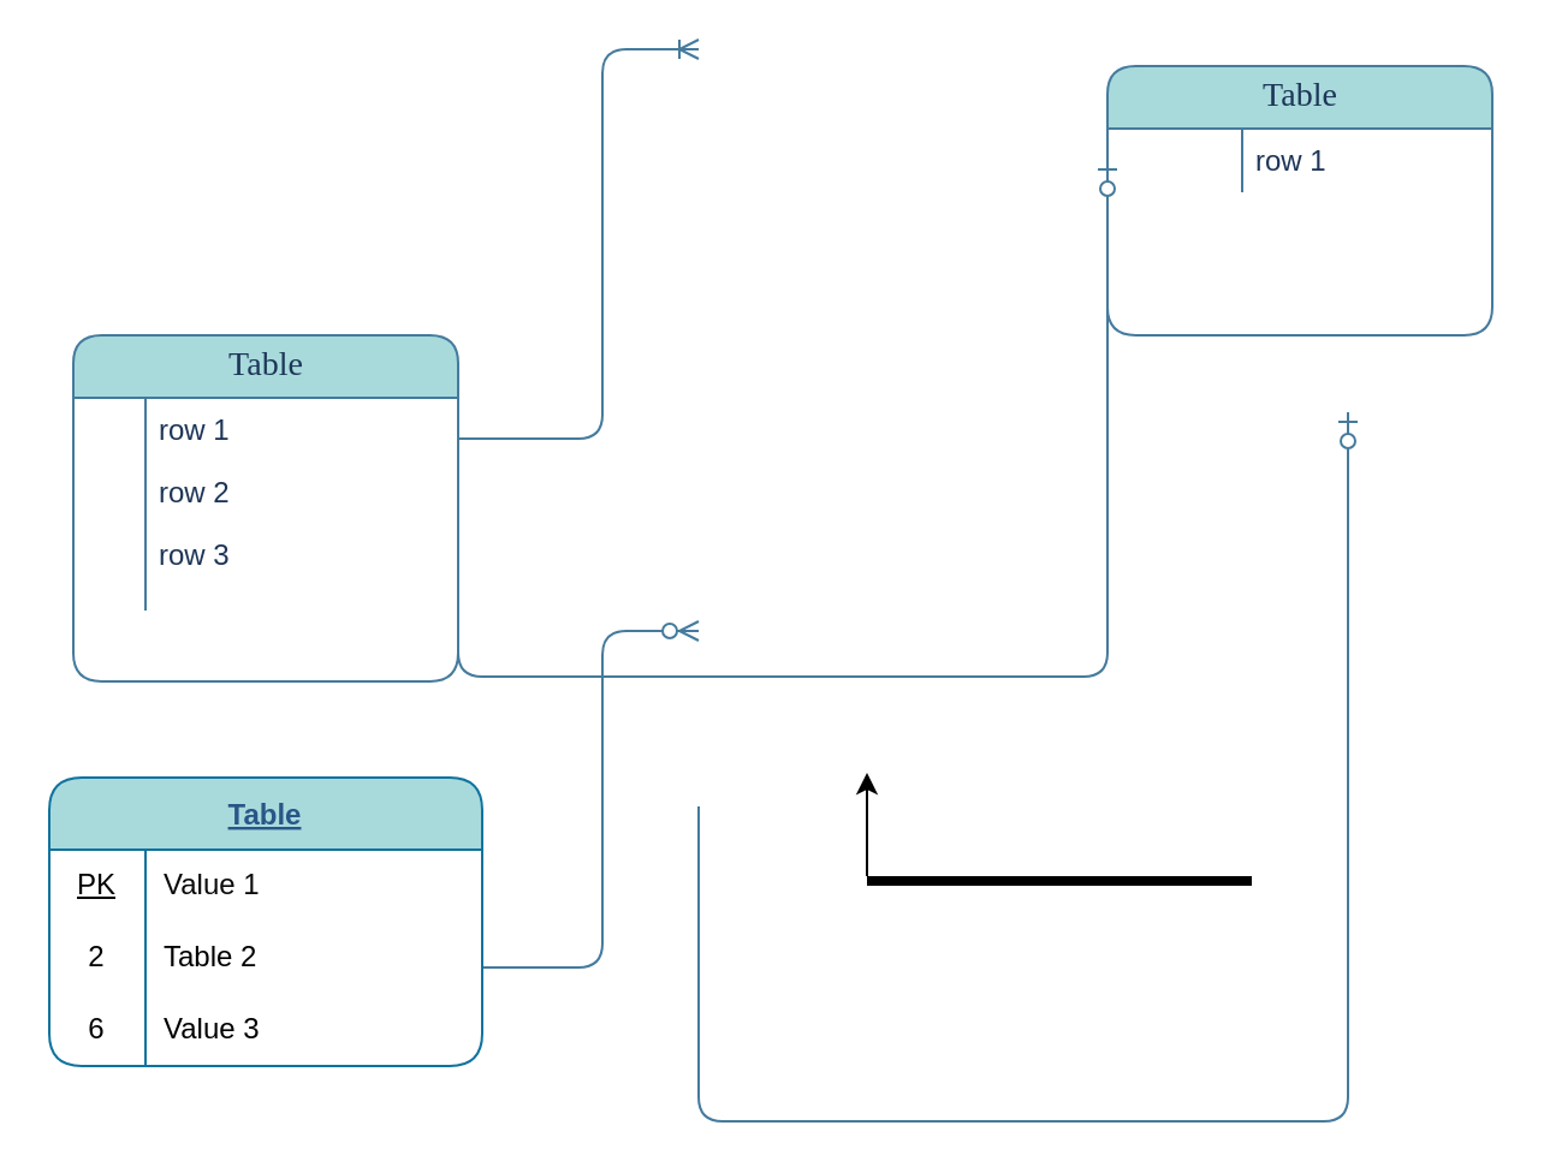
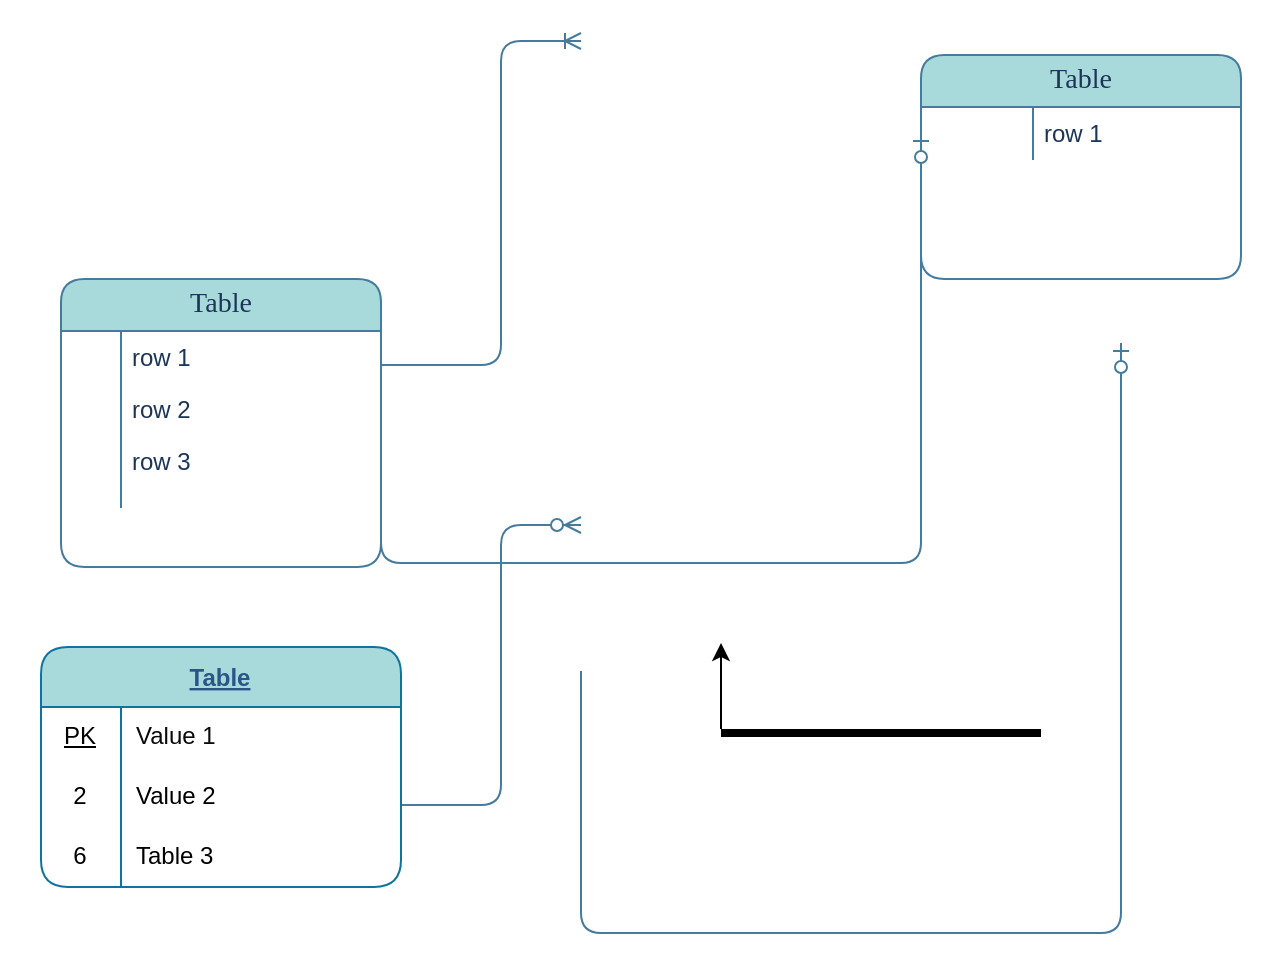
  <mxCell id="0" />
  <mxCell id="1" parent="0" />
  <mxCell id="2" value="Table" style="swimlane;html=1;fontStyle=0;childLayout=stackLayout;horizontal=1;startSize=26;fillColor=#A8DADC;horizontalStack=0;resizeParent=1;resizeLast=0;collapsible=1;marginBottom=0;swimlaneFillColor=#ffffff;align=center;rounded=1;shadow=0;comic=0;labelBackgroundColor=none;strokeWidth=1;fontFamily=Verdana;fontSize=14;strokeColor=#457B9D;fontColor=#1D3557;" parent="1" vertex="1"><mxGeometry x="460" y="27" width="160" height="112" as="geometry" /></mxCell>
  <mxCell id="3" value="row 1" style="shape=partialRectangle;top=0;left=0;right=0;bottom=0;html=1;align=left;verticalAlign=top;fillColor=none;spacingLeft=60;spacingRight=4;whiteSpace=wrap;overflow=hidden;rotatable=0;points=[[0,0.5],[1,0.5]];portConstraint=eastwest;dropTarget=0;rounded=1;labelBackgroundColor=none;strokeColor=#457B9D;fontColor=#1D3557;" parent="2" vertex="1"><mxGeometry y="26" width="160" height="26" as="geometry" /></mxCell>
  <mxCell id="4" value="" style="shape=partialRectangle;top=0;left=0;bottom=0;html=1;fillColor=none;align=left;verticalAlign=top;spacingLeft=4;spacingRight=4;whiteSpace=wrap;overflow=hidden;rotatable=0;points=[];portConstraint=eastwest;part=1;rounded=1;labelBackgroundColor=none;strokeColor=#457B9D;fontColor=#1D3557;" parent="3" vertex="1" connectable="0"><mxGeometry width="56" height="26" as="geometry" /></mxCell>
  <mxCell id="5" value="" style="edgeStyle=orthogonalEdgeStyle;html=1;endArrow=ERoneToMany;startArrow=ERmandOne;labelBackgroundColor=none;fontFamily=Verdana;fontSize=14;entryX=0;entryY=0.5;exitX=0;exitY=0.5;rounded=1;strokeColor=#457B9D;fontColor=default;" parent="1" edge="1"><mxGeometry width="100" height="100" relative="1" as="geometry"><mxPoint x="100" y="211" as="sourcePoint" /><mxPoint x="290" y="20" as="targetPoint" /><Array as="points"><mxPoint x="250" y="182" /><mxPoint x="250" y="20" /></Array></mxGeometry></mxCell>
  <mxCell id="6" value="" style="edgeStyle=orthogonalEdgeStyle;html=1;endArrow=ERzeroToMany;endFill=1;startArrow=ERzeroToMany;labelBackgroundColor=none;fontFamily=Verdana;fontSize=14;entryX=0;entryY=0.5;exitX=0;exitY=0.5;rounded=1;strokeColor=#457B9D;fontColor=default;" parent="1" edge="1"><mxGeometry width="100" height="100" relative="1" as="geometry"><mxPoint x="120" y="431" as="sourcePoint" /><mxPoint x="290" y="262" as="targetPoint" /><Array as="points"><mxPoint x="250" y="402" /><mxPoint x="250" y="262" /></Array></mxGeometry></mxCell>
  <mxCell id="7" value="Table" style="swimlane;html=1;fontStyle=0;childLayout=stackLayout;horizontal=1;startSize=26;fillColor=#A8DADC;horizontalStack=0;resizeParent=1;resizeLast=0;collapsible=1;marginBottom=0;swimlaneFillColor=#ffffff;align=center;rounded=1;shadow=0;comic=0;labelBackgroundColor=none;strokeWidth=1;fontFamily=Verdana;fontSize=14;strokeColor=#457B9D;fontColor=#1D3557;" parent="1" vertex="1"><mxGeometry x="30" y="139" width="160" height="144" as="geometry" /></mxCell>
  <mxCell id="8" value="row 1" style="shape=partialRectangle;top=0;left=0;right=0;bottom=0;html=1;align=left;verticalAlign=top;fillColor=none;spacingLeft=34;spacingRight=4;whiteSpace=wrap;overflow=hidden;rotatable=0;points=[[0,0.5],[1,0.5]];portConstraint=eastwest;dropTarget=0;rounded=1;labelBackgroundColor=none;strokeColor=#457B9D;fontColor=#1D3557;" parent="7" vertex="1"><mxGeometry y="26" width="160" height="26" as="geometry" /></mxCell>
  <mxCell id="9" value="" style="shape=partialRectangle;top=0;left=0;bottom=0;html=1;fillColor=none;align=left;verticalAlign=top;spacingLeft=4;spacingRight=4;whiteSpace=wrap;overflow=hidden;rotatable=0;points=[];portConstraint=eastwest;part=1;rounded=1;labelBackgroundColor=none;strokeColor=#457B9D;fontColor=#1D3557;" parent="8" vertex="1" connectable="0"><mxGeometry width="30" height="26" as="geometry" /></mxCell>
  <mxCell id="10" value="row 2" style="shape=partialRectangle;top=0;left=0;right=0;bottom=0;html=1;align=left;verticalAlign=top;fillColor=none;spacingLeft=34;spacingRight=4;whiteSpace=wrap;overflow=hidden;rotatable=0;points=[[0,0.5],[1,0.5]];portConstraint=eastwest;dropTarget=0;rounded=1;labelBackgroundColor=none;strokeColor=#457B9D;fontColor=#1D3557;" parent="7" vertex="1"><mxGeometry y="52" width="160" height="26" as="geometry" /></mxCell>
  <mxCell id="11" value="" style="shape=partialRectangle;top=0;left=0;bottom=0;html=1;fillColor=none;align=left;verticalAlign=top;spacingLeft=4;spacingRight=4;whiteSpace=wrap;overflow=hidden;rotatable=0;points=[];portConstraint=eastwest;part=1;rounded=1;labelBackgroundColor=none;strokeColor=#457B9D;fontColor=#1D3557;" parent="10" vertex="1" connectable="0"><mxGeometry width="30" height="26" as="geometry" /></mxCell>
  <mxCell id="12" value="row 3" style="shape=partialRectangle;top=0;left=0;right=0;bottom=0;html=1;align=left;verticalAlign=top;fillColor=none;spacingLeft=34;spacingRight=4;whiteSpace=wrap;overflow=hidden;rotatable=0;points=[[0,0.5],[1,0.5]];portConstraint=eastwest;dropTarget=0;rounded=1;labelBackgroundColor=none;strokeColor=#457B9D;fontColor=#1D3557;" parent="7" vertex="1"><mxGeometry y="78" width="160" height="26" as="geometry" /></mxCell>
  <mxCell id="13" value="" style="shape=partialRectangle;top=0;left=0;bottom=0;html=1;fillColor=none;align=left;verticalAlign=top;spacingLeft=4;spacingRight=4;whiteSpace=wrap;overflow=hidden;rotatable=0;points=[];portConstraint=eastwest;part=1;rounded=1;labelBackgroundColor=none;strokeColor=#457B9D;fontColor=#1D3557;" parent="12" vertex="1" connectable="0"><mxGeometry width="30" height="26" as="geometry" /></mxCell>
  <mxCell id="14" value="" style="shape=partialRectangle;top=0;left=0;right=0;bottom=0;html=1;align=left;verticalAlign=top;fillColor=none;spacingLeft=34;spacingRight=4;whiteSpace=wrap;overflow=hidden;rotatable=0;points=[[0,0.5],[1,0.5]];portConstraint=eastwest;dropTarget=0;rounded=1;labelBackgroundColor=none;strokeColor=#457B9D;fontColor=#1D3557;" parent="7" vertex="1"><mxGeometry y="104" width="160" height="10" as="geometry" /></mxCell>
  <mxCell id="15" value="" style="shape=partialRectangle;top=0;left=0;bottom=0;html=1;fillColor=none;align=left;verticalAlign=top;spacingLeft=4;spacingRight=4;whiteSpace=wrap;overflow=hidden;rotatable=0;points=[];portConstraint=eastwest;part=1;rounded=1;labelBackgroundColor=none;strokeColor=#457B9D;fontColor=#1D3557;" parent="14" vertex="1" connectable="0"><mxGeometry width="30" height="10" as="geometry" /></mxCell>
  <mxCell id="16" value="" style="edgeStyle=orthogonalEdgeStyle;html=1;endArrow=ERzeroToOne;endFill=1;labelBackgroundColor=none;fontFamily=Verdana;fontSize=14;entryX=0;entryY=0.5;exitX=1;exitY=0.5;rounded=1;strokeColor=#457B9D;fontColor=default;" parent="1" source="12" target="3" edge="1"><mxGeometry width="100" height="100" relative="1" as="geometry"><mxPoint x="200.353" y="189.941" as="sourcePoint" /><mxPoint x="300.353" y="-27.706" as="targetPoint" /><Array as="points"><mxPoint x="190" y="281" /><mxPoint x="460" y="281" /></Array></mxGeometry></mxCell>
  <mxCell id="17" value="Table" style="shape=table;startSize=30;container=1;collapsible=0;childLayout=tableLayout;fixedRows=1;rowLines=0;fontStyle=5;rounded=1;swimlaneFillColor=#FFFFFF;fillColor=#A8DADC;strokeColor=#10739e;fontColor=#295687;" vertex="1" parent="1"><mxGeometry x="20" y="323" width="180" height="120" as="geometry" /></mxCell>
  <mxCell id="18" value="" style="shape=tableRow;horizontal=0;startSize=0;swimlaneHead=0;swimlaneBody=0;top=0;left=0;bottom=0;right=0;collapsible=0;dropTarget=0;fillColor=none;points=[[0,0.5],[1,0.5]];portConstraint=eastwest;strokeColor=default;fontColor=#d11f1f;" vertex="1" parent="17"><mxGeometry y="30" width="180" height="30" as="geometry" /></mxCell>
  <mxCell id="19" value="PK" style="shape=partialRectangle;html=1;whiteSpace=wrap;connectable=0;fillColor=none;top=0;left=0;bottom=0;right=0;overflow=hidden;pointerEvents=1;strokeColor=default;fontStyle=4;align=center;fontColor=#000000;" vertex="1" parent="18"><mxGeometry width="40" height="30" as="geometry"><mxRectangle width="40" height="30" as="alternateBounds" /></mxGeometry></mxCell>
  <mxCell id="20" value="Value 1" style="shape=partialRectangle;html=1;whiteSpace=wrap;connectable=0;fillColor=none;top=0;left=0;bottom=0;right=0;align=left;spacingLeft=6;overflow=hidden;strokeColor=default;fontColor=#0a0a0b;" vertex="1" parent="18"><mxGeometry x="40" width="140" height="30" as="geometry"><mxRectangle width="140" height="30" as="alternateBounds" /></mxGeometry></mxCell>
  <mxCell id="21" value="" style="shape=tableRow;horizontal=0;startSize=0;swimlaneHead=0;swimlaneBody=0;top=0;left=0;bottom=0;right=0;collapsible=0;dropTarget=0;fillColor=none;points=[[0,0.5],[1,0.5]];portConstraint=eastwest;strokeColor=default;" vertex="1" parent="17"><mxGeometry y="60" width="180" height="30" as="geometry" /></mxCell>
  <mxCell id="22" value="2" style="shape=partialRectangle;html=1;whiteSpace=wrap;connectable=0;fillColor=none;top=0;left=0;bottom=0;right=0;overflow=hidden;strokeColor=default;" vertex="1" parent="21"><mxGeometry width="40" height="30" as="geometry"><mxRectangle width="40" height="30" as="alternateBounds" /></mxGeometry></mxCell>
- <mxCell id="23" value="Table 2" style="shape=partialRectangle;html=1;whiteSpace=wrap;connectable=0;fillColor=none;top=0;left=0;bottom=0;right=0;align=left;spacingLeft=6;overflow=hidden;strokeColor=default;" vertex="1" parent="21"><mxGeometry x="40" width="140" height="30" as="geometry"><mxRectangle width="140" height="30" as="alternateBounds" /></mxGeometry></mxCell>
+ <mxCell id="23" value="Value 2" style="shape=partialRectangle;html=1;whiteSpace=wrap;connectable=0;fillColor=none;top=0;left=0;bottom=0;right=0;align=left;spacingLeft=6;overflow=hidden;strokeColor=default;" vertex="1" parent="21"><mxGeometry x="40" width="140" height="30" as="geometry"><mxRectangle width="140" height="30" as="alternateBounds" /></mxGeometry></mxCell>
  <mxCell id="24" value="" style="shape=tableRow;horizontal=0;startSize=0;swimlaneHead=0;swimlaneBody=0;top=0;left=0;bottom=0;right=0;collapsible=0;dropTarget=0;fillColor=none;points=[[0,0.5],[1,0.5]];portConstraint=eastwest;strokeColor=default;" vertex="1" parent="17"><mxGeometry y="90" width="180" height="30" as="geometry" /></mxCell>
  <mxCell id="25" value="6" style="shape=partialRectangle;html=1;whiteSpace=wrap;connectable=0;fillColor=none;top=0;left=0;bottom=0;right=0;overflow=hidden;strokeColor=default;" vertex="1" parent="24"><mxGeometry width="40" height="30" as="geometry"><mxRectangle width="40" height="30" as="alternateBounds" /></mxGeometry></mxCell>
- <mxCell id="26" value="Value 3" style="shape=partialRectangle;html=1;whiteSpace=wrap;connectable=0;fillColor=none;top=0;left=0;bottom=0;right=0;align=left;spacingLeft=6;overflow=hidden;strokeColor=default;" vertex="1" parent="24"><mxGeometry x="40" width="140" height="30" as="geometry"><mxRectangle width="140" height="30" as="alternateBounds" /></mxGeometry></mxCell>
+ <mxCell id="26" value="Table 3" style="shape=partialRectangle;html=1;whiteSpace=wrap;connectable=0;fillColor=none;top=0;left=0;bottom=0;right=0;align=left;spacingLeft=6;overflow=hidden;strokeColor=default;" vertex="1" parent="24"><mxGeometry x="40" width="140" height="30" as="geometry"><mxRectangle width="140" height="30" as="alternateBounds" /></mxGeometry></mxCell>
  <mxCell id="27" value="" style="edgeStyle=orthogonalEdgeStyle;html=1;endArrow=ERzeroToOne;endFill=1;labelBackgroundColor=none;fontFamily=Verdana;fontSize=14;entryX=0;entryY=0.5;exitX=1;exitY=0.5;rounded=1;strokeColor=#457B9D;fontColor=default;" edge="1" parent="1"><mxGeometry width="100" height="100" relative="1" as="geometry"><mxPoint x="290" y="335" as="sourcePoint" /><mxPoint x="560" y="171" as="targetPoint" /><Array as="points"><mxPoint x="290" y="466" /><mxPoint x="560" y="466" /></Array></mxGeometry></mxCell>
  <mxCell id="28" style="edgeStyle=none;html=1;fontColor=#0a0a0b;" edge="1" parent="1" source="29"><mxGeometry relative="1" as="geometry"><mxPoint x="360" y="321" as="targetPoint" /></mxGeometry></mxCell>
  <mxCell id="29" value="" style="line;strokeWidth=4;html=1;perimeter=backbonePerimeter;points=[];outlineConnect=0;rounded=1;strokeColor=default;fontColor=#0a0a0b;fillColor=#A8DADC;verticalAlign=middle;" vertex="1" parent="1"><mxGeometry x="360" y="361" width="160" height="10" as="geometry" /></mxCell>
